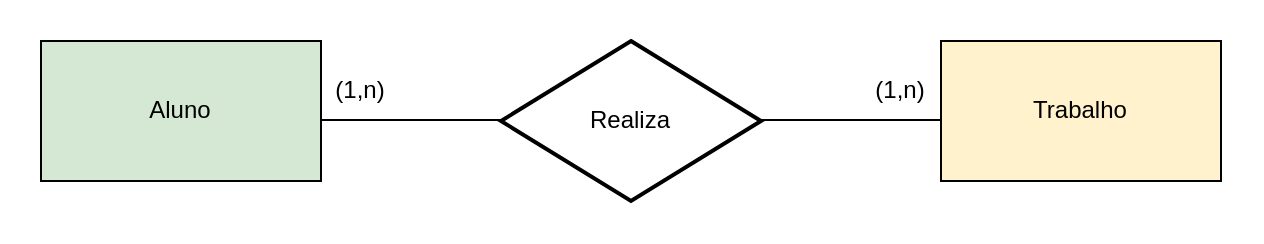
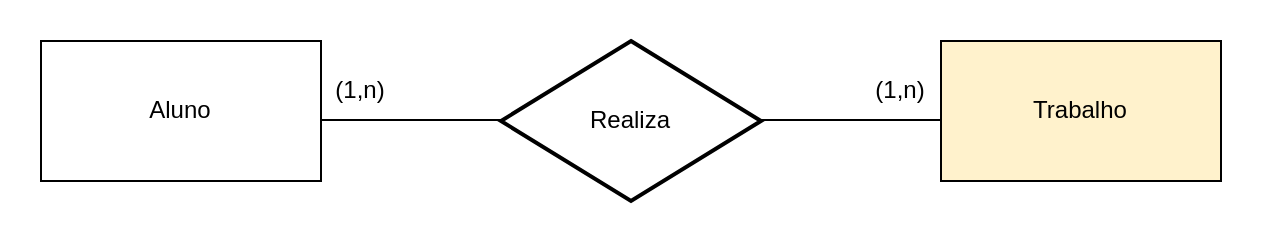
  <mxCell id="0" />
  <mxCell id="1" parent="0" />
  <mxCell id="2" value="Trabalho" style="rounded=0;whiteSpace=wrap;html=1;fillColor=#fff2cc;" vertex="1" parent="1"><mxGeometry x="470" y="20" width="140" height="70" as="geometry" /></mxCell>
  <mxCell id="3" value="Realiza" style="strokeWidth=2;html=1;shape=mxgraph.flowchart.decision;whiteSpace=wrap;" vertex="1" parent="1"><mxGeometry x="250" y="20" width="130" height="80" as="geometry" /></mxCell>
- <mxCell id="4" value="Aluno" style="rounded=0;whiteSpace=wrap;html=1;fillColor=#d5e8d4;" vertex="1" parent="1"><mxGeometry x="20" y="20" width="140" height="70" as="geometry" /></mxCell>
+ <mxCell id="4" value="Aluno" style="rounded=0;whiteSpace=wrap;html=1;" vertex="1" parent="1"><mxGeometry x="20" y="20" width="140" height="70" as="geometry" /></mxCell>
  <mxCell id="5" value="" style="endArrow=none;html=1;rounded=0;" edge="1" parent="1"><mxGeometry width="50" height="50" relative="1" as="geometry"><mxPoint x="160" y="59.5" as="sourcePoint" /><mxPoint x="250" y="59.5" as="targetPoint" /></mxGeometry></mxCell>
  <mxCell id="6" value="" style="endArrow=none;html=1;rounded=0;" edge="1" parent="1"><mxGeometry width="50" height="50" relative="1" as="geometry"><mxPoint x="380" y="59.5" as="sourcePoint" /><mxPoint x="470" y="59.5" as="targetPoint" /></mxGeometry></mxCell>
  <mxCell id="7" value="(1,n)" style="text;html=1;align=center;verticalAlign=middle;whiteSpace=wrap;rounded=0;strokeWidth=1;" vertex="1" parent="1"><mxGeometry x="150" y="30" width="60" height="30" as="geometry" /></mxCell>
  <mxCell id="8" value="(1,n)" style="text;html=1;align=center;verticalAlign=middle;whiteSpace=wrap;rounded=0;strokeWidth=1;" vertex="1" parent="1"><mxGeometry x="420" y="30" width="60" height="30" as="geometry" /></mxCell>
